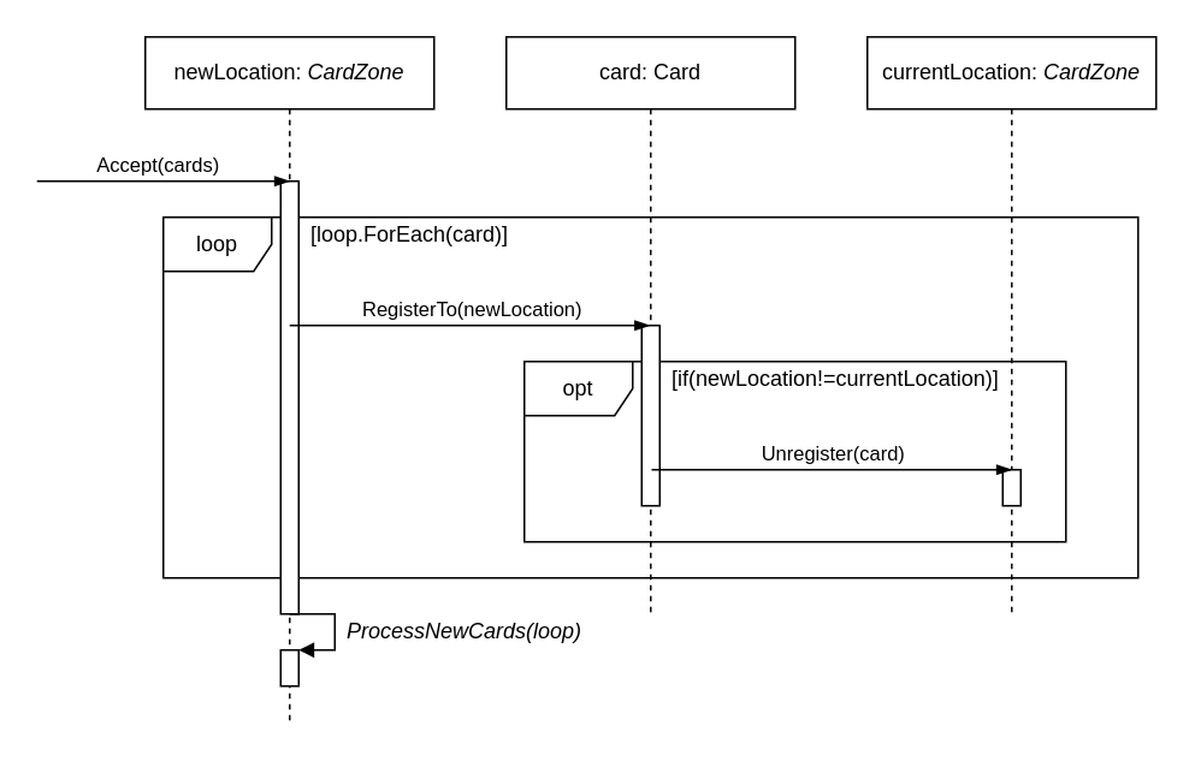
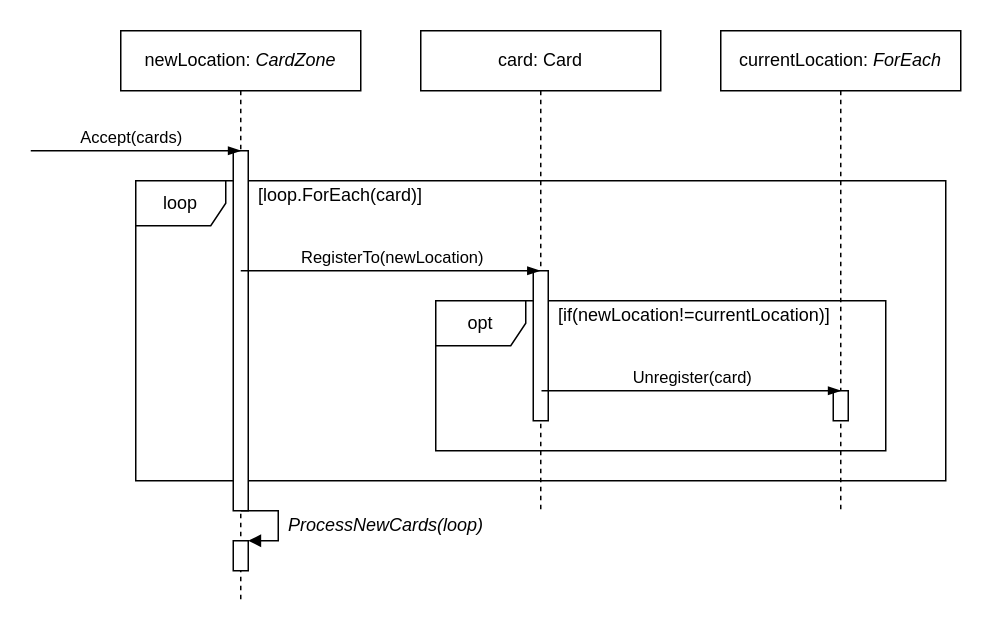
  <mxCell id="0" />
  <mxCell id="1" parent="0" />
  <mxCell id="2" value="loop" style="shape=umlFrame;whiteSpace=wrap;html=1;" vertex="1" parent="1"><mxGeometry x="90" y="120" width="540" height="200" as="geometry" /></mxCell>
  <mxCell id="3" value="opt" style="shape=umlFrame;whiteSpace=wrap;html=1;" vertex="1" parent="1"><mxGeometry x="290" y="200" width="300" height="100" as="geometry" /></mxCell>
  <mxCell id="4" value="newLocation: &lt;i&gt;CardZone&lt;/i&gt;" style="shape=umlLifeline;perimeter=lifelinePerimeter;whiteSpace=wrap;html=1;container=1;collapsible=0;recursiveResize=0;outlineConnect=0;" vertex="1" parent="1"><mxGeometry x="80" y="20" width="160" height="380" as="geometry" /></mxCell>
  <mxCell id="5" value="" style="html=1;points=[];perimeter=orthogonalPerimeter;align=left;" vertex="1" parent="4"><mxGeometry x="75" y="80" width="10" height="240" as="geometry" /></mxCell>
  <mxCell id="6" value="" style="html=1;points=[];perimeter=orthogonalPerimeter;align=left;" vertex="1" parent="4"><mxGeometry x="75" y="340" width="10" height="20" as="geometry" /></mxCell>
  <mxCell id="7" value="self call" style="edgeStyle=orthogonalEdgeStyle;html=1;align=left;spacingLeft=2;endArrow=block;rounded=0;entryX=1;entryY=0;fontColor=#FFFFFF;" edge="1" target="6" parent="4"><mxGeometry relative="1" as="geometry"><mxPoint x="80" y="320" as="sourcePoint" /><Array as="points"><mxPoint x="105" y="320" /></Array></mxGeometry></mxCell>
- <mxCell id="8" value="currentLocation: &lt;i&gt;CardZone&lt;/i&gt;" style="shape=umlLifeline;perimeter=lifelinePerimeter;whiteSpace=wrap;html=1;container=1;collapsible=0;recursiveResize=0;outlineConnect=0;" vertex="1" parent="1"><mxGeometry x="480" y="20" width="160" height="320" as="geometry" /></mxCell>
+ <mxCell id="8" value="currentLocation: &lt;i&gt;ForEach&lt;/i&gt;" style="shape=umlLifeline;perimeter=lifelinePerimeter;whiteSpace=wrap;html=1;container=1;collapsible=0;recursiveResize=0;outlineConnect=0;" vertex="1" parent="1"><mxGeometry x="480" y="20" width="160" height="320" as="geometry" /></mxCell>
  <mxCell id="9" value="" style="html=1;points=[];perimeter=orthogonalPerimeter;align=left;" vertex="1" parent="8"><mxGeometry x="75" y="240" width="10" height="20" as="geometry" /></mxCell>
  <mxCell id="10" value="card: Card" style="shape=umlLifeline;perimeter=lifelinePerimeter;whiteSpace=wrap;html=1;container=1;collapsible=0;recursiveResize=0;outlineConnect=0;" vertex="1" parent="1"><mxGeometry x="280" y="20" width="160" height="320" as="geometry" /></mxCell>
  <mxCell id="11" value="" style="html=1;points=[];perimeter=orthogonalPerimeter;align=left;" vertex="1" parent="10"><mxGeometry x="75" y="160" width="10" height="100" as="geometry" /></mxCell>
  <mxCell id="12" value="" style="endArrow=blockThin;endFill=1;endSize=6;html=1;" edge="1" parent="1"><mxGeometry width="160" relative="1" as="geometry"><mxPoint x="20" y="100" as="sourcePoint" /><mxPoint x="160" y="100" as="targetPoint" /></mxGeometry></mxCell>
  <mxCell id="13" value="Accept(cards)" style="edgeLabel;html=1;align=center;verticalAlign=middle;resizable=0;points=[];" vertex="1" connectable="0" parent="12"><mxGeometry x="-0.353" relative="1" as="geometry"><mxPoint x="21" y="-10" as="offset" /></mxGeometry></mxCell>
  <mxCell id="14" value="" style="endArrow=blockThin;endFill=1;endSize=6;html=1;" edge="1" parent="1"><mxGeometry width="160" relative="1" as="geometry"><mxPoint x="160" y="180" as="sourcePoint" /><mxPoint x="359.5" y="180" as="targetPoint" /></mxGeometry></mxCell>
  <mxCell id="15" value="RegisterTo(newLocation)" style="edgeLabel;html=1;align=center;verticalAlign=middle;resizable=0;points=[];" vertex="1" connectable="0" parent="14"><mxGeometry x="-0.353" relative="1" as="geometry"><mxPoint x="35" y="-10" as="offset" /></mxGeometry></mxCell>
  <mxCell id="16" value="" style="endArrow=blockThin;endFill=1;endSize=6;html=1;" edge="1" parent="1"><mxGeometry width="160" relative="1" as="geometry"><mxPoint x="360.5" y="260" as="sourcePoint" /><mxPoint x="560" y="260" as="targetPoint" /></mxGeometry></mxCell>
  <mxCell id="17" value="Unregister(card)" style="edgeLabel;html=1;align=center;verticalAlign=middle;resizable=0;points=[];" vertex="1" connectable="0" parent="16"><mxGeometry x="-0.353" relative="1" as="geometry"><mxPoint x="35" y="-10" as="offset" /></mxGeometry></mxCell>
  <mxCell id="18" value="[loop.&lt;span&gt;ForEach(card)]&lt;/span&gt;" style="text;html=1;align=left;verticalAlign=middle;resizable=0;points=[];autosize=1;" vertex="1" parent="1"><mxGeometry x="170" y="120" width="130" height="20" as="geometry" /></mxCell>
  <mxCell id="19" value="[if(newLocation!=currentLocation)]" style="text;html=1;align=left;verticalAlign=middle;resizable=0;points=[];autosize=1;movable=1;rotatable=1;deletable=1;editable=1;connectable=1;" vertex="1" parent="1"><mxGeometry x="370" y="200" width="200" height="20" as="geometry" /></mxCell>
  <mxCell id="20" value="&lt;font color=&quot;#000000&quot;&gt;&lt;i&gt;ProcessNewCards(loop)&lt;/i&gt;&lt;/font&gt;" style="text;html=1;align=left;verticalAlign=middle;resizable=0;points=[];autosize=1;fontColor=#FFFFFF;" vertex="1" parent="1"><mxGeometry x="190" y="340" width="150" height="20" as="geometry" /></mxCell>
